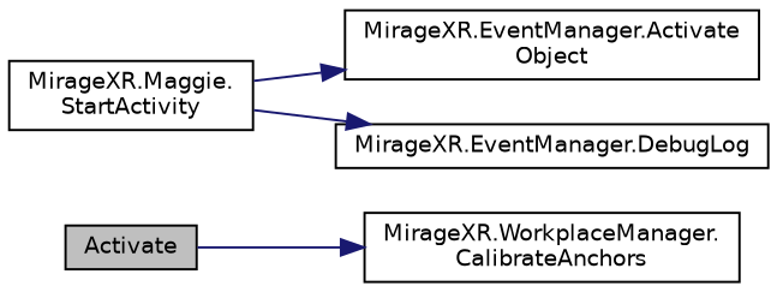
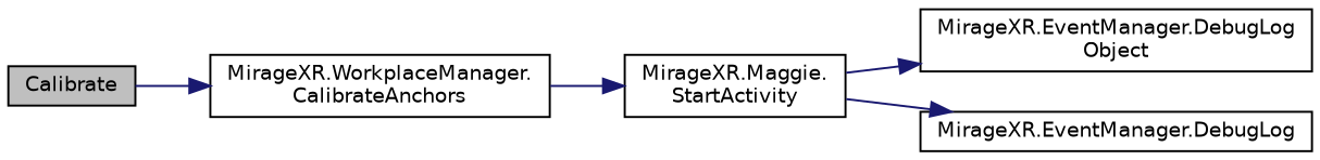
  digraph {
    rankdir=LR
    node [color=black fillcolor=white fontname=Helvetica fontsize=10 shape=record style=filled]
    edge [color=midnightblue fontname=Helvetica fontsize=10 labelfontname=Helvetica labelfontsize=10 style=solid]
-   n1 [fillcolor=grey75 fontcolor=black height=0.2 label=Activate width=0.4]
+   n1 [fillcolor=grey75 fontcolor=black height=0.2 label=Calibrate width=0.4]
    n2 [height=0.2 label="MirageXR.WorkplaceManager.\lCalibrateAnchors" width=0.4]
    n3 [height=0.2 label="MirageXR.Maggie.\lStartActivity" width=0.4]
-   n4 [height=0.2 label="MirageXR.EventManager.Activate\lObject" width=0.4]
+   n4 [height=0.2 label="MirageXR.EventManager.DebugLog\lObject" width=0.4]
    n5 [height=0.2 label="MirageXR.EventManager.DebugLog" width=0.4]
    n1 -> n2
+   n2 -> n3
    n3 -> n4
    n3 -> n5
  }
